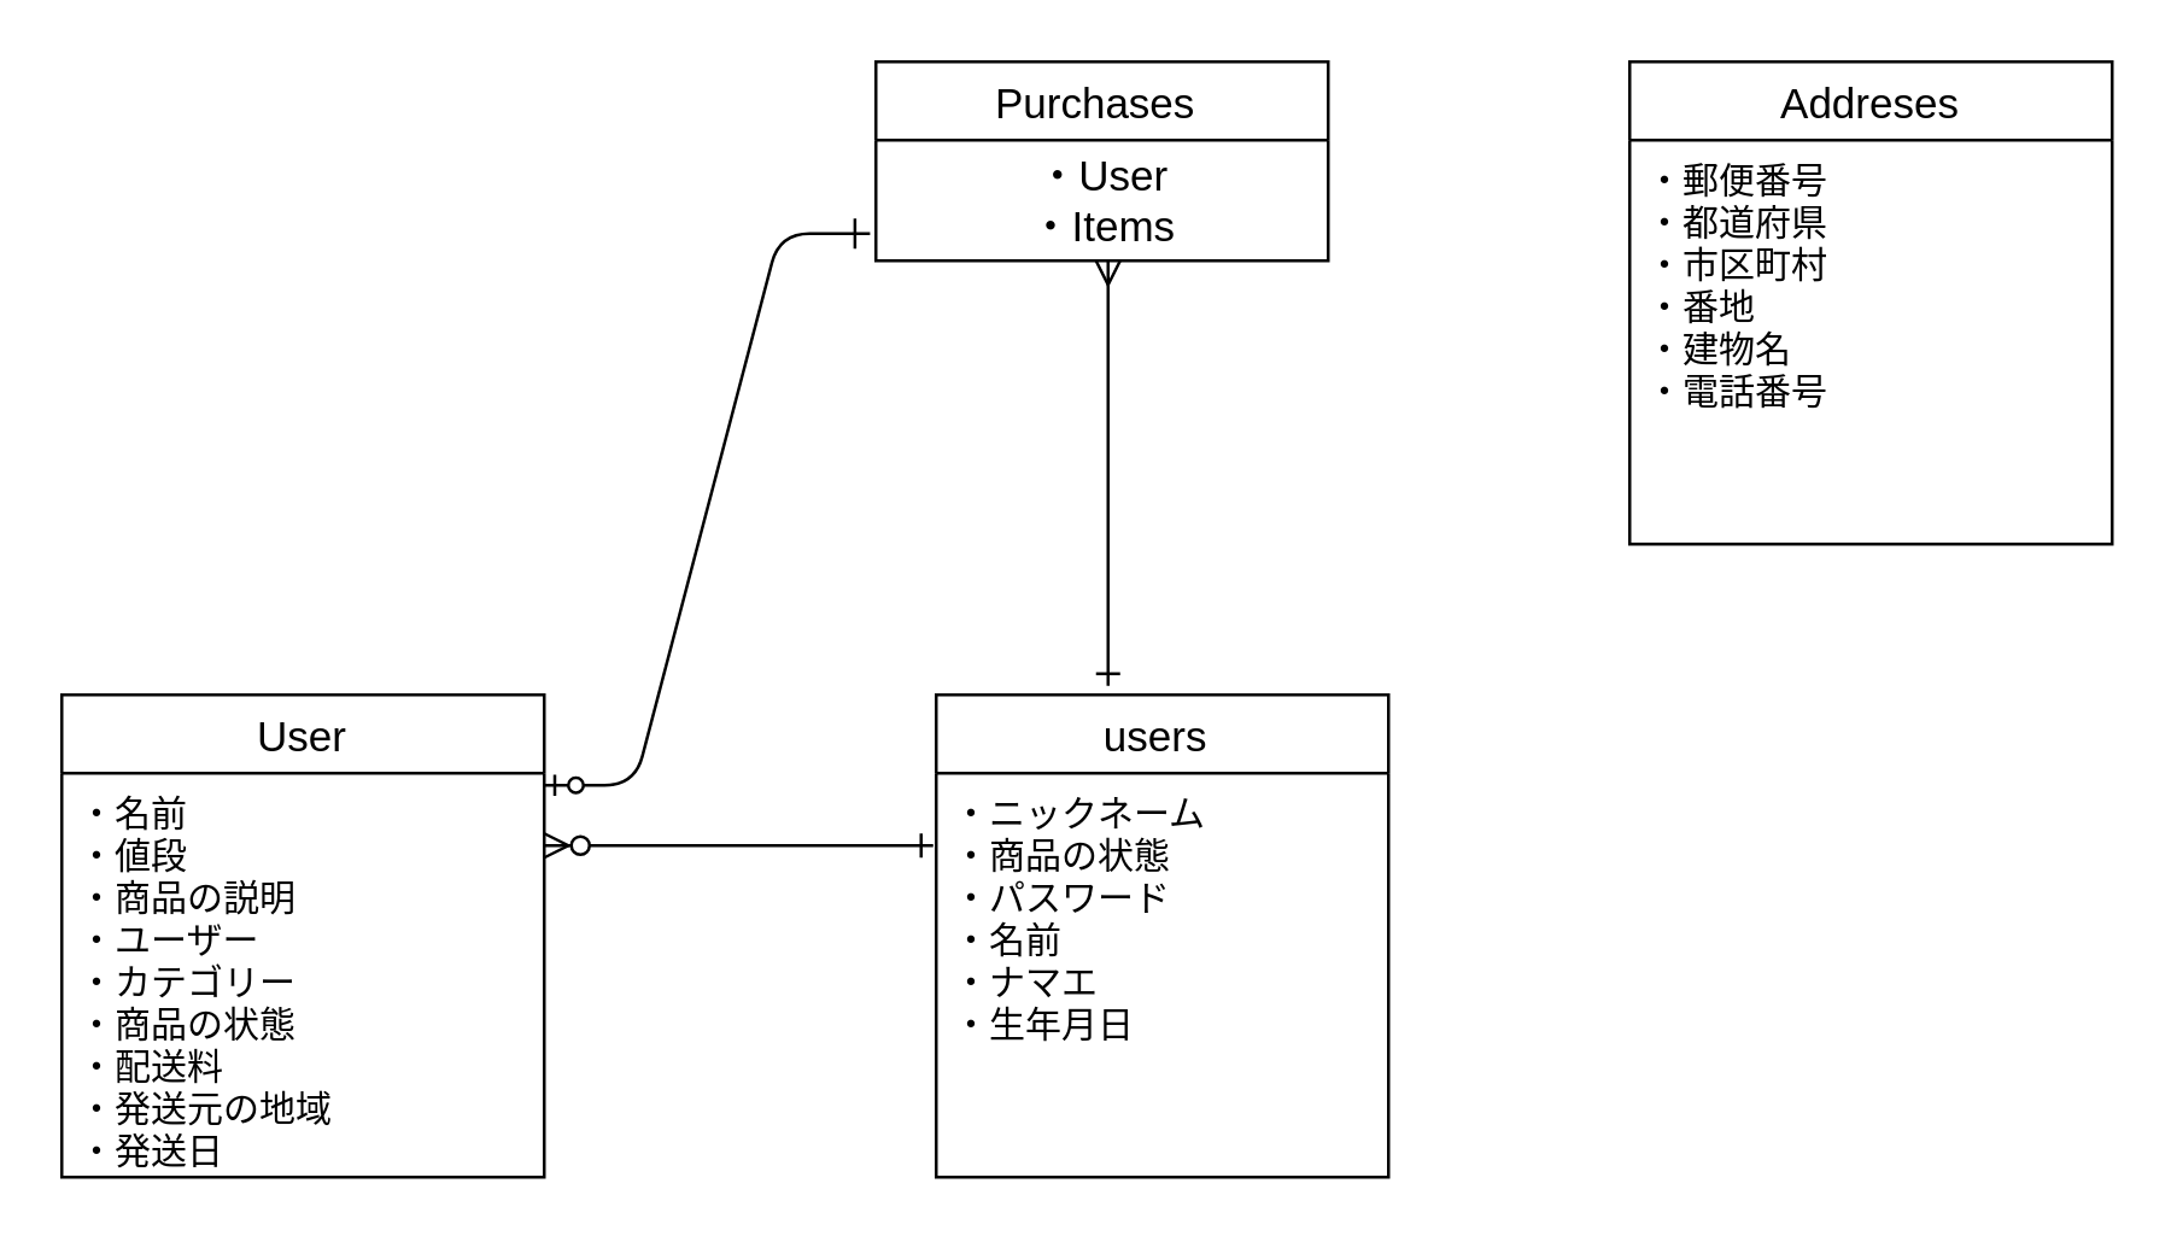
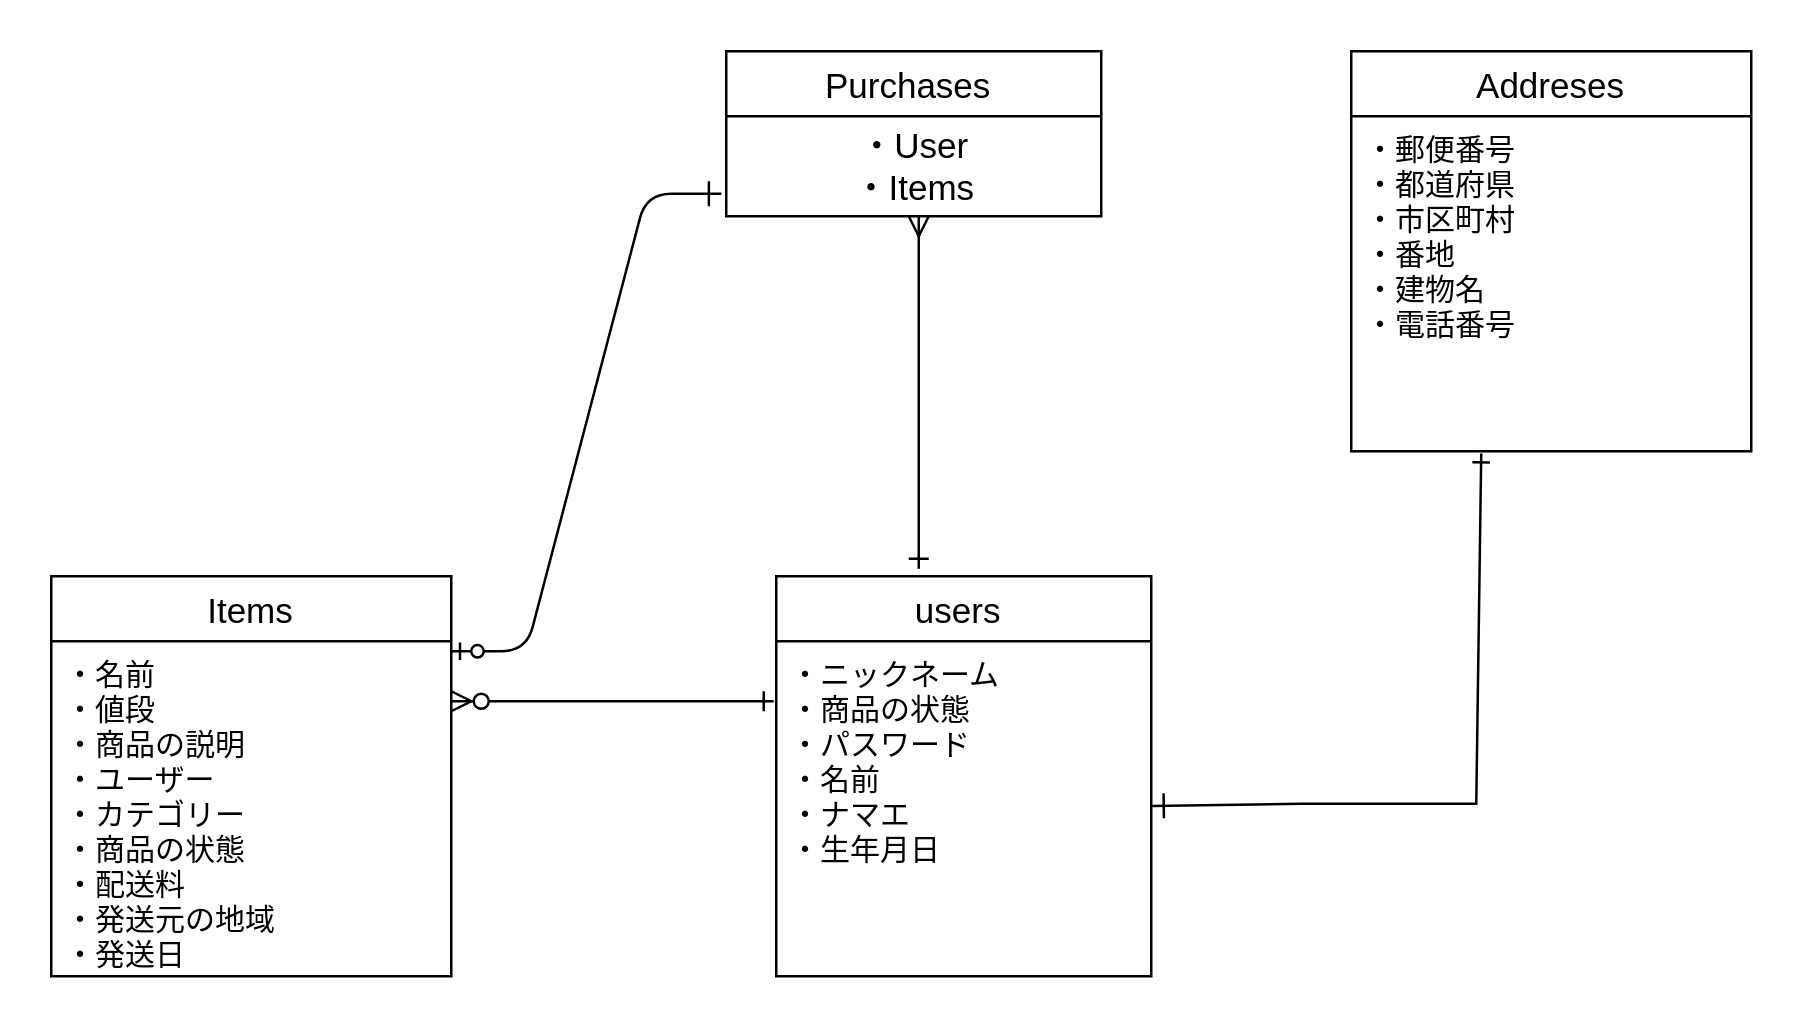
  <mxCell id="0" />
  <mxCell id="1" parent="0" />
  <mxCell id="2" value="users " style="swimlane;fontStyle=0;childLayout=stackLayout;horizontal=1;startSize=26;horizontalStack=0;resizeParent=1;resizeParentMax=0;resizeLast=0;collapsible=1;marginBottom=0;align=center;fontSize=14;" vertex="1" parent="1"><mxGeometry x="310" y="230" width="150" height="160" as="geometry" /></mxCell>
  <mxCell id="3" value="・ニックネーム&#10;・商品の状態&#10;・パスワード&#10;・名前&#10;・ナマエ&#10;・生年月日&#10;" style="text;strokeColor=none;fillColor=none;spacingLeft=4;spacingRight=4;overflow=hidden;rotatable=0;points=[[0,0.5],[1,0.5]];portConstraint=eastwest;fontSize=12;" vertex="1" parent="2"><mxGeometry y="26" width="150" height="134" as="geometry" /></mxCell>
- <mxCell id="4" value="User" style="swimlane;fontStyle=0;childLayout=stackLayout;horizontal=1;startSize=26;horizontalStack=0;resizeParent=1;resizeParentMax=0;resizeLast=0;collapsible=1;marginBottom=0;align=center;fontSize=14;" vertex="1" parent="1"><mxGeometry x="20" y="230" width="160" height="160" as="geometry" /></mxCell>
+ <mxCell id="4" value="Items" style="swimlane;fontStyle=0;childLayout=stackLayout;horizontal=1;startSize=26;horizontalStack=0;resizeParent=1;resizeParentMax=0;resizeLast=0;collapsible=1;marginBottom=0;align=center;fontSize=14;" vertex="1" parent="1"><mxGeometry x="20" y="230" width="160" height="160" as="geometry" /></mxCell>
  <mxCell id="5" value="・名前&#10;・値段&#10;・商品の説明&#10;・ユーザー&#10;・カテゴリー&#10;・商品の状態&#10;・配送料&#10;・発送元の地域&#10;・発送日&#10;" style="text;strokeColor=none;fillColor=none;spacingLeft=4;spacingRight=4;overflow=hidden;rotatable=0;points=[[0,0.5],[1,0.5]];portConstraint=eastwest;fontSize=12;" vertex="1" parent="4"><mxGeometry y="26" width="160" height="134" as="geometry" /></mxCell>
+ <mxCell id="6" style="edgeStyle=none;rounded=0;orthogonalLoop=1;jettySize=auto;html=1;startArrow=ERone;startFill=0;startSize=5;sourcePerimeterSpacing=7;endArrow=ERone;endFill=0;endSize=8;fontSize=14;exitX=0.325;exitY=1.007;exitDx=0;exitDy=0;exitPerimeter=0;" edge="1" parent="1" source="8" target="3"><mxGeometry relative="1" as="geometry"><mxPoint x="500" y="310" as="targetPoint" /><Array as="points"><mxPoint x="590" y="321" /><mxPoint x="530" y="321" /><mxPoint x="520" y="321" /></Array></mxGeometry></mxCell>
  <mxCell id="7" value="Addreses" style="swimlane;fontStyle=0;childLayout=stackLayout;horizontal=1;startSize=26;horizontalStack=0;resizeParent=1;resizeParentMax=0;resizeLast=0;collapsible=1;marginBottom=0;align=center;fontSize=14;" vertex="1" parent="1"><mxGeometry x="540" y="20" width="160" height="160" as="geometry" /></mxCell>
  <mxCell id="8" value="・郵便番号&#10;・都道府県&#10;・市区町村&#10;・番地&#10;・建物名&#10;・電話番号&#10;" style="text;strokeColor=none;fillColor=none;spacingLeft=4;spacingRight=4;overflow=hidden;rotatable=0;points=[[0,0.5],[1,0.5]];portConstraint=eastwest;fontSize=12;" vertex="1" parent="7"><mxGeometry y="26" width="160" height="134" as="geometry" /></mxCell>
  <mxCell id="9" value="Purchases " style="swimlane;fontStyle=0;childLayout=stackLayout;horizontal=1;startSize=26;horizontalStack=0;resizeParent=1;resizeParentMax=0;resizeLast=0;collapsible=1;marginBottom=0;align=center;fontSize=14;" vertex="1" parent="1"><mxGeometry x="290" y="20" width="150" height="66" as="geometry" /></mxCell>
  <mxCell id="10" value="・User&lt;br&gt;・Items" style="text;html=1;align=center;verticalAlign=middle;resizable=0;points=[];autosize=1;fontSize=14;" vertex="1" parent="9"><mxGeometry y="26" width="150" height="40" as="geometry" /></mxCell>
  <mxCell id="11" value="" style="fontSize=12;html=1;endArrow=ERoneToMany;strokeColor=none;" edge="1" parent="1"><mxGeometry width="100" height="100" relative="1" as="geometry"><mxPoint x="370" y="190" as="sourcePoint" /><mxPoint x="470" y="90" as="targetPoint" /></mxGeometry></mxCell>
  <mxCell id="12" value="" style="edgeStyle=entityRelationEdgeStyle;fontSize=12;html=1;endArrow=ERone;endFill=0;startArrow=ERzeroToMany;" edge="1" parent="1"><mxGeometry width="100" height="100" relative="1" as="geometry"><mxPoint x="180" y="280" as="sourcePoint" /><mxPoint x="309" y="280" as="targetPoint" /></mxGeometry></mxCell>
  <mxCell id="13" value="" style="edgeStyle=entityRelationEdgeStyle;fontSize=12;html=1;endArrow=ERone;entryX=-0.013;entryY=0.775;entryDx=0;entryDy=0;entryPerimeter=0;startArrow=ERzeroToOne;startFill=1;endFill=0;endSize=8;startSize=5;" edge="1" parent="1" target="10"><mxGeometry width="100" height="100" relative="1" as="geometry"><mxPoint x="180" y="260" as="sourcePoint" /><mxPoint x="280" y="160" as="targetPoint" /></mxGeometry></mxCell>
  <mxCell id="14" value="" style="endArrow=ERone;html=1;rounded=0;fontSize=14;startArrow=ERmany;startFill=0;endFill=0;sourcePerimeterSpacing=7;" edge="1" parent="1"><mxGeometry relative="1" as="geometry"><mxPoint x="367" y="86" as="sourcePoint" /><mxPoint x="367" y="227" as="targetPoint" /></mxGeometry></mxCell>
